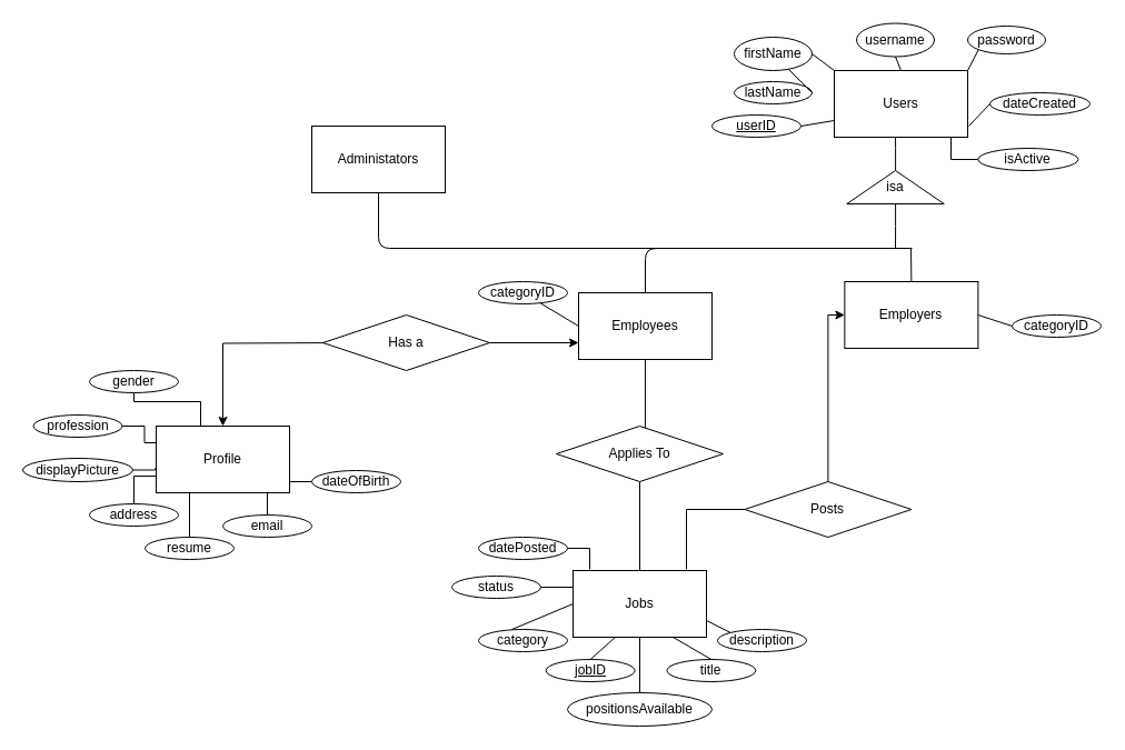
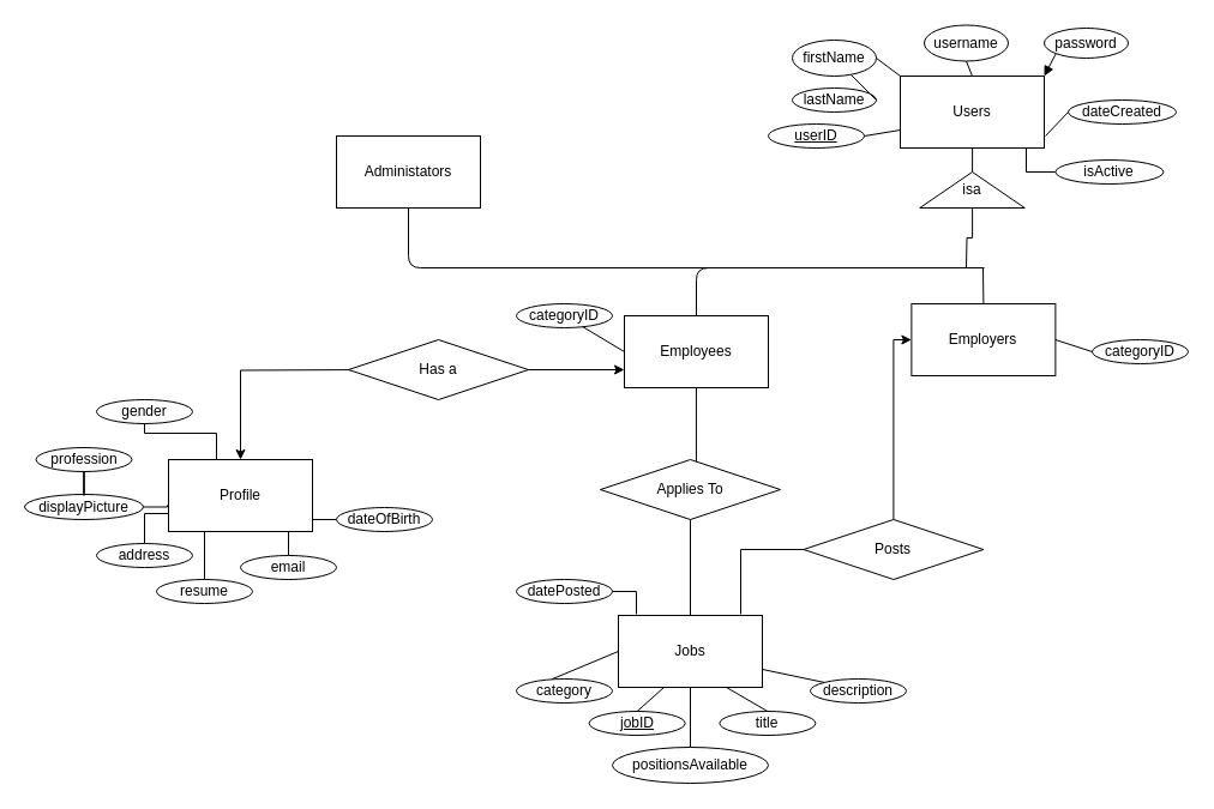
  <mxCell id="0" />
  <mxCell id="1" parent="0" />
  <mxCell id="2" value="Administators" style="rounded=0;whiteSpace=wrap;html=1;" parent="1" vertex="1"><mxGeometry x="280" y="113" width="120" height="60" as="geometry" /></mxCell>
  <mxCell id="3" style="edgeStyle=orthogonalEdgeStyle;rounded=0;orthogonalLoop=1;jettySize=auto;html=1;entryX=0.533;entryY=0.2;entryDx=0;entryDy=0;entryPerimeter=0;endArrow=none;endFill=0;" edge="1" parent="1" source="5" target="47"><mxGeometry relative="1" as="geometry" /></mxCell>
  <mxCell id="4" style="edgeStyle=orthogonalEdgeStyle;rounded=0;orthogonalLoop=1;jettySize=auto;html=1;entryX=0.5;entryY=0;entryDx=0;entryDy=0;startArrow=none;startFill=0;endArrow=classic;endFill=1;" edge="1" parent="1" target="53"><mxGeometry relative="1" as="geometry"><mxPoint x="310" y="308" as="sourcePoint" /></mxGeometry></mxCell>
  <mxCell id="5" value="Employees" style="rounded=0;whiteSpace=wrap;html=1;" parent="1" vertex="1"><mxGeometry x="520" y="263" width="120" height="60" as="geometry" /></mxCell>
  <mxCell id="6" value="Users" style="rounded=0;whiteSpace=wrap;html=1;" parent="1" vertex="1"><mxGeometry x="750" y="63" width="120" height="60" as="geometry" /></mxCell>
  <mxCell id="7" style="edgeStyle=orthogonalEdgeStyle;rounded=0;orthogonalLoop=1;jettySize=auto;html=1;endArrow=none;endFill=0;startArrow=classic;startFill=1;" edge="1" parent="1" source="8" target="49"><mxGeometry relative="1" as="geometry"><Array as="points"><mxPoint x="744.38" y="283" /></Array></mxGeometry></mxCell>
  <mxCell id="8" value="Employers" style="rounded=0;whiteSpace=wrap;html=1;" parent="1" vertex="1"><mxGeometry x="759.38" y="253" width="120" height="60" as="geometry" /></mxCell>
  <mxCell id="9" value="firstName" style="ellipse;whiteSpace=wrap;html=1;" parent="1" vertex="1"><mxGeometry x="660" y="33" width="70" height="30" as="geometry" /></mxCell>
  <mxCell id="10" value="lastName" style="ellipse;whiteSpace=wrap;html=1;" parent="1" vertex="1"><mxGeometry x="660" y="73" width="70" height="20" as="geometry" /></mxCell>
  <mxCell id="11" value="username" style="ellipse;whiteSpace=wrap;html=1;" parent="1" vertex="1"><mxGeometry x="770" y="20.5" width="70" height="30" as="geometry" /></mxCell>
  <mxCell id="12" value="password" style="ellipse;whiteSpace=wrap;html=1;" parent="1" vertex="1"><mxGeometry x="870" y="23" width="70" height="25" as="geometry" /></mxCell>
  <mxCell id="13" value="categoryID" style="ellipse;whiteSpace=wrap;html=1;" parent="1" vertex="1"><mxGeometry y="253" width="80" height="20" as="geometry" x="430" /></mxCell>
  <mxCell id="14" value="" style="endArrow=none;html=1;exitX=1;exitY=0.5;exitDx=0;exitDy=0;entryX=0;entryY=0;entryDx=0;entryDy=0;" parent="1" source="9" target="6" edge="1"><mxGeometry width="50" height="50" relative="1" as="geometry"><mxPoint x="740" y="83" as="sourcePoint" /><mxPoint x="790" y="33" as="targetPoint" /></mxGeometry></mxCell>
  <mxCell id="15" value="" style="endArrow=none;html=1;exitX=1;exitY=0.5;exitDx=0;exitDy=0;" parent="1" source="10" target="9" edge="1"><mxGeometry width="50" height="50" relative="1" as="geometry"><mxPoint x="670" y="163" as="sourcePoint" /><mxPoint x="720" y="113" as="targetPoint" /></mxGeometry></mxCell>
  <mxCell id="16" value="" style="endArrow=none;html=1;exitX=0.5;exitY=1;exitDx=0;exitDy=0;entryX=0.5;entryY=0;entryDx=0;entryDy=0;" parent="1" source="11" target="6" edge="1"><mxGeometry width="50" height="50" relative="1" as="geometry"><mxPoint x="740" y="58" as="sourcePoint" /><mxPoint x="760" y="73" as="targetPoint" /></mxGeometry></mxCell>
- <mxCell id="17" value="" style="endArrow=none;html=1;exitX=0;exitY=1;exitDx=0;exitDy=0;entryX=1;entryY=0;entryDx=0;entryDy=0;" parent="1" source="12" target="6" edge="1"><mxGeometry width="50" height="50" relative="1" as="geometry"><mxPoint x="750" y="68" as="sourcePoint" /><mxPoint x="770" y="83" as="targetPoint" /></mxGeometry></mxCell>
+ <mxCell id="17" value="" style="endArrow=block;html=1;exitX=0;exitY=1;exitDx=0;exitDy=0;entryX=1;entryY=0;entryDx=0;entryDy=0;" parent="1" source="12" target="6" edge="1"><mxGeometry width="50" height="50" relative="1" as="geometry"><mxPoint x="750" y="68" as="sourcePoint" /><mxPoint x="770" y="83" as="targetPoint" /></mxGeometry></mxCell>
  <mxCell id="18" value="" style="endArrow=none;html=1;entryX=0;entryY=0.5;entryDx=0;entryDy=0;exitX=0.688;exitY=0.95;exitDx=0;exitDy=0;exitPerimeter=0;" parent="1" source="13" target="5" edge="1"><mxGeometry width="50" height="50" relative="1" as="geometry"><mxPoint x="500" y="225" as="sourcePoint" /><mxPoint x="570" y="313" as="targetPoint" /></mxGeometry></mxCell>
  <mxCell id="19" value="&lt;u&gt;userID&lt;/u&gt;" style="ellipse;whiteSpace=wrap;html=1;" parent="1" vertex="1"><mxGeometry x="640" y="103" width="80" height="20" as="geometry" /></mxCell>
  <mxCell id="20" value="" style="endArrow=none;html=1;entryX=0;entryY=0.75;entryDx=0;entryDy=0;exitX=1;exitY=0.5;exitDx=0;exitDy=0;" parent="1" source="19" target="6" edge="1"><mxGeometry width="50" height="50" relative="1" as="geometry"><mxPoint x="540" y="183" as="sourcePoint" /><mxPoint x="590" y="133" as="targetPoint" /></mxGeometry></mxCell>
  <mxCell id="21" value="dateCreated" style="ellipse;whiteSpace=wrap;html=1;" parent="1" vertex="1"><mxGeometry x="890" y="83" width="90" height="20" as="geometry" /></mxCell>
  <mxCell id="22" value="" style="endArrow=none;html=1;entryX=0;entryY=0.5;entryDx=0;entryDy=0;" parent="1" target="21" edge="1"><mxGeometry width="50" height="50" relative="1" as="geometry"><mxPoint x="871" y="113" as="sourcePoint" /><mxPoint x="890" y="143" as="targetPoint" /></mxGeometry></mxCell>
  <mxCell id="23" value="categoryID" style="ellipse;whiteSpace=wrap;html=1;" parent="1" vertex="1"><mxGeometry x="910" y="283" width="80" height="20" as="geometry" /></mxCell>
  <mxCell id="24" value="" style="endArrow=none;html=1;entryX=1;entryY=0.5;entryDx=0;entryDy=0;exitX=0;exitY=0.5;exitDx=0;exitDy=0;" parent="1" source="23" target="8" edge="1"><mxGeometry width="50" height="50" relative="1" as="geometry"><mxPoint x="449.38" y="343" as="sourcePoint" /><mxPoint x="479.38" y="323" as="targetPoint" /></mxGeometry></mxCell>
  <mxCell id="25" style="edgeStyle=orthogonalEdgeStyle;rounded=0;orthogonalLoop=1;jettySize=auto;html=1;endArrow=none;endFill=0;" edge="1" parent="1" source="27"><mxGeometry relative="1" as="geometry"><mxPoint x="805" y="123" as="targetPoint" /></mxGeometry></mxCell>
  <mxCell id="26" style="edgeStyle=orthogonalEdgeStyle;rounded=0;orthogonalLoop=1;jettySize=auto;html=1;endArrow=none;endFill=0;" edge="1" parent="1" source="27"><mxGeometry relative="1" as="geometry"><mxPoint x="805" y="223" as="targetPoint" /></mxGeometry></mxCell>
- <mxCell id="27" value="isa" style="triangle;whiteSpace=wrap;html=1;direction=north;" parent="1" vertex="1"><mxGeometry x="761.25" y="153" width="87.5" height="30" as="geometry" /></mxCell>
+ <mxCell id="27" value="isa" style="triangle;whiteSpace=wrap;html=1;direction=north;" parent="1" vertex="1"><mxGeometry x="766.25" y="143" width="87.5" height="30" as="geometry" /></mxCell>
  <mxCell id="28" value="" style="endArrow=none;html=1;exitX=0.5;exitY=0;exitDx=0;exitDy=0;" parent="1" source="5" edge="1"><mxGeometry width="50" height="50" relative="1" as="geometry"><mxPoint x="530" y="253" as="sourcePoint" /><mxPoint x="820" y="223" as="targetPoint" /><Array as="points"><mxPoint x="580" y="223" /><mxPoint x="710" y="223" /></Array></mxGeometry></mxCell>
  <mxCell id="29" value="" style="endArrow=none;html=1;exitX=0.5;exitY=1;exitDx=0;exitDy=0;" parent="1" source="2" edge="1"><mxGeometry width="50" height="50" relative="1" as="geometry"><mxPoint x="340" y="183" as="sourcePoint" /><mxPoint x="760" y="223" as="targetPoint" /><Array as="points"><mxPoint x="340" y="223" /></Array></mxGeometry></mxCell>
  <mxCell id="30" value="" style="endArrow=none;html=1;exitX=0.5;exitY=0;exitDx=0;exitDy=0;" parent="1" source="8" edge="1"><mxGeometry width="50" height="50" relative="1" as="geometry"><mxPoint x="830" y="303" as="sourcePoint" /><mxPoint x="819" y="223" as="targetPoint" /></mxGeometry></mxCell>
  <mxCell id="31" value="Jobs" style="rounded=0;whiteSpace=wrap;html=1;" vertex="1" parent="1"><mxGeometry x="515" y="513" width="120" height="60" as="geometry" /></mxCell>
  <mxCell id="32" value="&lt;u&gt;jobID&lt;/u&gt;" style="ellipse;whiteSpace=wrap;html=1;" vertex="1" parent="1"><mxGeometry x="490.63" y="593" width="80" height="20" as="geometry" /></mxCell>
  <mxCell id="33" value="" style="endArrow=none;html=1;exitX=0.5;exitY=0;exitDx=0;exitDy=0;entryX=0.317;entryY=1;entryDx=0;entryDy=0;entryPerimeter=0;" edge="1" parent="1" source="32" target="31"><mxGeometry width="50" height="50" relative="1" as="geometry"><mxPoint x="500.63" y="553" as="sourcePoint" /><mxPoint x="557" y="563" as="targetPoint" /></mxGeometry></mxCell>
  <mxCell id="34" value="title" style="ellipse;whiteSpace=wrap;html=1;" vertex="1" parent="1"><mxGeometry x="599.38" y="593" width="80" height="20" as="geometry" /></mxCell>
  <mxCell id="35" value="" style="endArrow=none;html=1;exitX=0.5;exitY=0;exitDx=0;exitDy=0;entryX=0.75;entryY=1;entryDx=0;entryDy=0;" edge="1" parent="1" source="34" target="31"><mxGeometry width="50" height="50" relative="1" as="geometry"><mxPoint x="595.63" y="578" as="sourcePoint" /><mxPoint x="610.63" y="583" as="targetPoint" /></mxGeometry></mxCell>
- <mxCell id="36" value="description" style="ellipse;whiteSpace=wrap;html=1;" vertex="1" parent="1"><mxGeometry x="645" y="566" width="80" height="20" as="geometry" /></mxCell>
+ <mxCell id="36" value="description" style="ellipse;whiteSpace=wrap;html=1;" vertex="1" parent="1"><mxGeometry x="675" y="566" width="80" height="20" as="geometry" /></mxCell>
  <mxCell id="37" value="" style="endArrow=none;html=1;entryX=1;entryY=0.75;entryDx=0;entryDy=0;exitX=0;exitY=0;exitDx=0;exitDy=0;" edge="1" parent="1" source="36" target="31"><mxGeometry width="50" height="50" relative="1" as="geometry"><mxPoint x="690" y="563" as="sourcePoint" /><mxPoint x="676.25" y="543" as="targetPoint" /></mxGeometry></mxCell>
  <mxCell id="38" value="category" style="ellipse;whiteSpace=wrap;html=1;" vertex="1" parent="1"><mxGeometry y="566" width="80" height="20" as="geometry" x="430" /></mxCell>
  <mxCell id="39" value="" style="endArrow=none;html=1;entryX=0;entryY=0.5;entryDx=0;entryDy=0;" edge="1" parent="1" target="31"><mxGeometry width="50" height="50" relative="1" as="geometry"><mxPoint x="460" y="566" as="sourcePoint" /><mxPoint x="409.4" y="540" as="targetPoint" /></mxGeometry></mxCell>
- <mxCell id="40" style="edgeStyle=orthogonalEdgeStyle;rounded=0;orthogonalLoop=1;jettySize=auto;html=1;entryX=0;entryY=0.25;entryDx=0;entryDy=0;endArrow=none;endFill=0;" edge="1" parent="1" source="41" target="31"><mxGeometry relative="1" as="geometry" /></mxCell>
- <mxCell id="41" value="status" style="ellipse;whiteSpace=wrap;html=1;" vertex="1" parent="1"><mxGeometry x="406" y="518" width="80" height="20" as="geometry" /></mxCell>
  <mxCell id="42" style="edgeStyle=orthogonalEdgeStyle;rounded=0;orthogonalLoop=1;jettySize=auto;html=1;entryX=0.125;entryY=-0.017;entryDx=0;entryDy=0;entryPerimeter=0;endArrow=none;endFill=0;" edge="1" parent="1" source="43" target="31"><mxGeometry relative="1" as="geometry" /></mxCell>
  <mxCell id="43" value="datePosted" style="ellipse;whiteSpace=wrap;html=1;" vertex="1" parent="1"><mxGeometry y="483" width="80" height="20" as="geometry" x="430" /></mxCell>
  <mxCell id="44" style="edgeStyle=orthogonalEdgeStyle;rounded=0;orthogonalLoop=1;jettySize=auto;html=1;entryX=0.5;entryY=1;entryDx=0;entryDy=0;endArrow=none;endFill=0;" edge="1" parent="1" source="45" target="31"><mxGeometry relative="1" as="geometry" /></mxCell>
  <mxCell id="45" value="positionsAvailable" style="ellipse;whiteSpace=wrap;html=1;" vertex="1" parent="1"><mxGeometry x="510" y="623" width="130" height="30" as="geometry" /></mxCell>
  <mxCell id="46" style="edgeStyle=orthogonalEdgeStyle;rounded=0;orthogonalLoop=1;jettySize=auto;html=1;endArrow=none;endFill=0;" edge="1" parent="1" source="47" target="31"><mxGeometry relative="1" as="geometry" /></mxCell>
  <mxCell id="47" value="Applies To" style="rhombus;whiteSpace=wrap;html=1;" vertex="1" parent="1"><mxGeometry x="500" y="383" width="150" height="50" as="geometry" /></mxCell>
  <mxCell id="48" style="edgeStyle=orthogonalEdgeStyle;rounded=0;orthogonalLoop=1;jettySize=auto;html=1;endArrow=none;endFill=0;entryX=0.85;entryY=-0.017;entryDx=0;entryDy=0;entryPerimeter=0;" edge="1" parent="1" source="49" target="31"><mxGeometry relative="1" as="geometry"><mxPoint x="620" y="478" as="targetPoint" /></mxGeometry></mxCell>
  <mxCell id="49" value="Posts" style="rhombus;whiteSpace=wrap;html=1;" vertex="1" parent="1"><mxGeometry x="669.38" y="433" width="150" height="50" as="geometry" /></mxCell>
  <mxCell id="50" style="edgeStyle=orthogonalEdgeStyle;rounded=0;orthogonalLoop=1;jettySize=auto;html=1;exitX=0.5;exitY=1;exitDx=0;exitDy=0;startArrow=classic;startFill=1;endArrow=none;endFill=0;" edge="1" parent="1"><mxGeometry relative="1" as="geometry"><mxPoint x="940" y="163" as="sourcePoint" /><mxPoint x="940" y="163" as="targetPoint" /></mxGeometry></mxCell>
  <mxCell id="51" style="edgeStyle=orthogonalEdgeStyle;rounded=0;orthogonalLoop=1;jettySize=auto;html=1;startArrow=none;startFill=0;endArrow=none;endFill=0;entryX=0.875;entryY=1;entryDx=0;entryDy=0;entryPerimeter=0;" edge="1" parent="1" source="52" target="6"><mxGeometry relative="1" as="geometry" /></mxCell>
  <mxCell id="52" value="isActive" style="ellipse;whiteSpace=wrap;html=1;" vertex="1" parent="1"><mxGeometry x="879.38" y="133" width="90" height="20" as="geometry" /></mxCell>
  <mxCell id="53" value="Profile" style="rounded=0;whiteSpace=wrap;html=1;" vertex="1" parent="1"><mxGeometry x="140" y="383" width="120" height="60" as="geometry" /></mxCell>
  <mxCell id="54" style="edgeStyle=orthogonalEdgeStyle;rounded=0;orthogonalLoop=1;jettySize=auto;html=1;entryX=0.25;entryY=1;entryDx=0;entryDy=0;startArrow=none;startFill=0;endArrow=none;endFill=0;" edge="1" parent="1" source="55" target="53"><mxGeometry relative="1" as="geometry" /></mxCell>
  <mxCell id="55" value="resume" style="ellipse;whiteSpace=wrap;html=1;" vertex="1" parent="1"><mxGeometry x="130" y="483" width="80" height="20" as="geometry" /></mxCell>
  <mxCell id="56" style="edgeStyle=orthogonalEdgeStyle;rounded=0;orthogonalLoop=1;jettySize=auto;html=1;entryX=0;entryY=0.75;entryDx=0;entryDy=0;startArrow=none;startFill=0;endArrow=classic;endFill=1;" edge="1" parent="1" source="57" target="5"><mxGeometry relative="1" as="geometry" /></mxCell>
  <mxCell id="57" value="Has a" style="rhombus;whiteSpace=wrap;html=1;" vertex="1" parent="1"><mxGeometry x="290" y="283" width="150" height="50" as="geometry" /></mxCell>
  <mxCell id="58" style="edgeStyle=orthogonalEdgeStyle;rounded=0;orthogonalLoop=1;jettySize=auto;html=1;entryX=-0.008;entryY=0.633;entryDx=0;entryDy=0;entryPerimeter=0;startArrow=none;startFill=0;endArrow=none;endFill=0;" edge="1" parent="1" source="59" target="53"><mxGeometry relative="1" as="geometry" /></mxCell>
  <mxCell id="59" value="displayPicture" style="ellipse;whiteSpace=wrap;html=1;" vertex="1" parent="1"><mxGeometry x="20" y="412" width="99" height="21" as="geometry" /></mxCell>
  <mxCell id="60" style="edgeStyle=orthogonalEdgeStyle;rounded=0;orthogonalLoop=1;jettySize=auto;html=1;entryX=0;entryY=0.75;entryDx=0;entryDy=0;startArrow=none;startFill=0;endArrow=none;endFill=0;" edge="1" parent="1" source="61" target="53"><mxGeometry relative="1" as="geometry" /></mxCell>
  <mxCell id="61" value="address" style="ellipse;whiteSpace=wrap;html=1;" vertex="1" parent="1"><mxGeometry x="80" y="453" width="80" height="20" as="geometry" /></mxCell>
  <mxCell id="62" style="edgeStyle=orthogonalEdgeStyle;rounded=0;orthogonalLoop=1;jettySize=auto;html=1;startArrow=none;startFill=0;endArrow=none;endFill=0;entryX=0.75;entryY=1;entryDx=0;entryDy=0;" edge="1" parent="1" source="63" target="53"><mxGeometry relative="1" as="geometry"><mxPoint x="230" y="453" as="targetPoint" /></mxGeometry></mxCell>
  <mxCell id="63" value="email" style="ellipse;whiteSpace=wrap;html=1;" vertex="1" parent="1"><mxGeometry x="200" y="463" width="80" height="20" as="geometry" /></mxCell>
- <mxCell id="64" style="edgeStyle=orthogonalEdgeStyle;rounded=0;orthogonalLoop=1;jettySize=auto;html=1;entryX=0;entryY=0.25;entryDx=0;entryDy=0;startArrow=none;startFill=0;endArrow=none;endFill=0;" edge="1" parent="1" source="65" target="53"><mxGeometry relative="1" as="geometry" /></mxCell>
+ <mxCell id="64" style="edgeStyle=orthogonalEdgeStyle;rounded=0;orthogonalLoop=1;jettySize=auto;html=1;startArrow=none;startFill=0;endArrow=none;endFill=0;" edge="1" parent="1" source="65" target="59"><mxGeometry relative="1" as="geometry" /></mxCell>
  <mxCell id="65" value="profession" style="ellipse;whiteSpace=wrap;html=1;" vertex="1" parent="1"><mxGeometry x="29.5" y="373" width="80" height="20" as="geometry" /></mxCell>
  <mxCell id="66" style="edgeStyle=orthogonalEdgeStyle;rounded=0;orthogonalLoop=1;jettySize=auto;html=1;startArrow=none;startFill=0;endArrow=none;endFill=0;entryX=0.35;entryY=0.033;entryDx=0;entryDy=0;entryPerimeter=0;" edge="1" parent="1"><mxGeometry relative="1" as="geometry"><mxPoint x="182" y="382.98" as="targetPoint" /><mxPoint x="120" y="351" as="sourcePoint" /><Array as="points"><mxPoint x="120" y="361" /><mxPoint x="180" y="361" /><mxPoint x="180" y="383" /></Array></mxGeometry></mxCell>
  <mxCell id="67" value="gender" style="ellipse;whiteSpace=wrap;html=1;" vertex="1" parent="1"><mxGeometry x="80" y="333" width="80" height="20" as="geometry" /></mxCell>
  <mxCell id="68" style="edgeStyle=orthogonalEdgeStyle;rounded=0;orthogonalLoop=1;jettySize=auto;html=1;startArrow=none;startFill=0;endArrow=none;endFill=0;" edge="1" parent="1" source="69" target="53"><mxGeometry relative="1" as="geometry" /></mxCell>
  <mxCell id="69" value="dateOfBirth" style="ellipse;whiteSpace=wrap;html=1;" vertex="1" parent="1"><mxGeometry x="280" y="423" width="80" height="20" as="geometry" /></mxCell>
  <mxCell id="70" style="edgeStyle=orthogonalEdgeStyle;rounded=0;orthogonalLoop=1;jettySize=auto;html=1;exitX=0.5;exitY=1;exitDx=0;exitDy=0;startArrow=none;startFill=0;endArrow=none;endFill=0;" edge="1" parent="1" source="63" target="63"><mxGeometry relative="1" as="geometry" /></mxCell>
